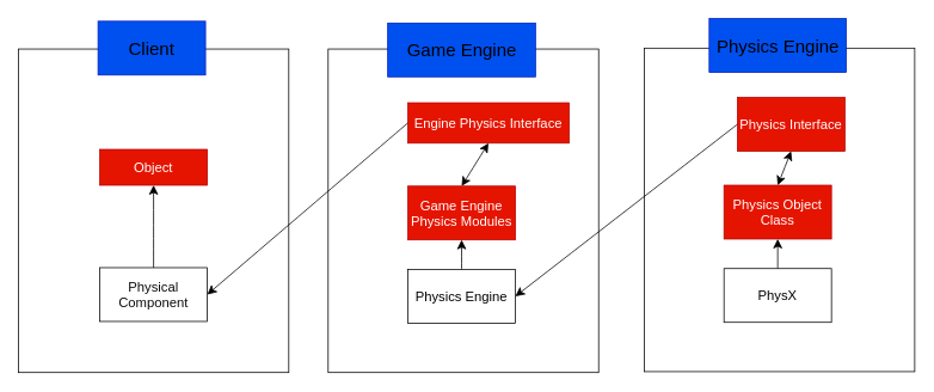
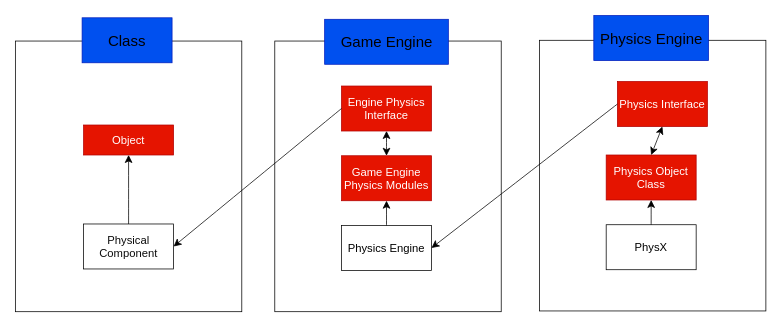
  <mxCell id="0" />
  <mxCell id="1" parent="0" />
  <mxCell id="2" value="" style="group" vertex="1" connectable="0" parent="1"><mxGeometry x="719" y="22" width="302" height="392" as="geometry" /></mxCell>
  <mxCell id="3" value="" style="rounded=0;whiteSpace=wrap;html=1;movable=1;resizable=1;rotatable=1;deletable=1;editable=1;locked=0;connectable=1;" vertex="1" parent="2"><mxGeometry y="31" width="302" height="361" as="geometry" /></mxCell>
  <mxCell id="4" value="&lt;font style=&quot;color: light-dark(rgb(0, 0, 0), rgb(1, 1, 1)); font-size: 20px;&quot;&gt;Physics Engine&lt;/font&gt;" style="rounded=0;whiteSpace=wrap;html=1;fillColor=light-dark(#0050EF,#5F45C8);fontColor=#ffffff;strokeColor=#001DBC;movable=1;resizable=1;rotatable=1;deletable=1;editable=1;locked=0;connectable=1;" vertex="1" parent="2"><mxGeometry x="72.5" y="-2" width="153" height="60" as="geometry" /></mxCell>
  <mxCell id="5" value="&lt;font style=&quot;color: light-dark(rgb(0, 0, 0), rgb(11, 11, 11)); font-size: 15px;&quot;&gt;PhysX&lt;/font&gt;" style="rounded=0;whiteSpace=wrap;html=1;fillColor=light-dark(#FFFFFF,#A2A2A2);movable=1;resizable=1;rotatable=1;deletable=1;editable=1;locked=0;connectable=1;" vertex="1" parent="2"><mxGeometry x="89" y="277" width="120" height="60" as="geometry" /></mxCell>
  <mxCell id="6" value="&lt;font style=&quot;font-size: 15px;&quot;&gt;Physics Interface&lt;/font&gt;" style="rounded=0;whiteSpace=wrap;html=1;fillColor=light-dark(#E51400,#4C46FF);fontColor=#ffffff;strokeColor=#B20000;movable=1;resizable=1;rotatable=1;deletable=1;editable=1;locked=0;connectable=1;" vertex="1" parent="2"><mxGeometry x="104" y="86" width="120" height="60" as="geometry" /></mxCell>
  <mxCell id="7" value="&lt;font style=&quot;font-size: 15px;&quot;&gt;Physics Object Class&lt;/font&gt;" style="rounded=0;whiteSpace=wrap;html=1;fillColor=#e51400;fontColor=#ffffff;strokeColor=#B20000;movable=1;resizable=1;rotatable=1;deletable=1;editable=1;locked=0;connectable=1;" vertex="1" parent="2"><mxGeometry x="89" y="184" width="120" height="60" as="geometry" /></mxCell>
  <mxCell id="8" value="" style="endArrow=classic;startArrow=classic;html=1;rounded=0;fontSize=12;startSize=8;endSize=8;curved=1;entryX=0.5;entryY=1;entryDx=0;entryDy=0;exitX=0.5;exitY=0;exitDx=0;exitDy=0;movable=1;resizable=1;rotatable=1;deletable=1;editable=1;locked=0;connectable=1;" edge="1" parent="2" source="7" target="6"><mxGeometry width="50" height="50" relative="1" as="geometry"><mxPoint x="299" y="311" as="sourcePoint" /><mxPoint x="299" y="278" as="targetPoint" /></mxGeometry></mxCell>
  <mxCell id="9" value="" style="endArrow=classic;html=1;rounded=0;fontSize=12;startSize=8;endSize=8;curved=1;entryX=0.5;entryY=1;entryDx=0;entryDy=0;exitX=0.5;exitY=0;exitDx=0;exitDy=0;" edge="1" parent="2" source="5" target="7"><mxGeometry width="50" height="50" relative="1" as="geometry"><mxPoint x="-423" y="240" as="sourcePoint" /><mxPoint x="-373" y="190" as="targetPoint" /></mxGeometry></mxCell>
  <mxCell id="10" value="" style="group" vertex="1" connectable="0" parent="1"><mxGeometry x="366" y="23" width="302" height="392" as="geometry" /></mxCell>
  <mxCell id="11" value="" style="rounded=0;whiteSpace=wrap;html=1;movable=1;resizable=1;rotatable=1;deletable=1;editable=1;locked=0;connectable=1;" vertex="1" parent="10"><mxGeometry y="31" width="302" height="361" as="geometry" /></mxCell>
  <mxCell id="12" value="&lt;font style=&quot;font-size: 20px;&quot;&gt;&lt;font style=&quot;color: light-dark(rgb(0, 0, 0), rgb(1, 1, 1));&quot;&gt;Game&lt;/font&gt;&lt;span style=&quot;color: light-dark(rgb(0, 0, 0), rgb(1, 1, 1)); background-color: transparent;&quot;&gt;&amp;nbsp;Engine&lt;/span&gt;&lt;/font&gt;" style="rounded=0;whiteSpace=wrap;html=1;fillColor=light-dark(#0050EF,#5F45C8);fontColor=#ffffff;strokeColor=#001DBC;movable=1;resizable=1;rotatable=1;deletable=1;editable=1;locked=0;connectable=1;" vertex="1" parent="10"><mxGeometry x="66.5" y="2" width="165" height="60" as="geometry" /></mxCell>
  <mxCell id="13" value="&lt;font style=&quot;color: light-dark(rgb(0, 0, 0), rgb(11, 11, 11)); font-size: 15px;&quot;&gt;Physics Engine&lt;/font&gt;" style="rounded=0;whiteSpace=wrap;html=1;fillColor=light-dark(#FFFFFF,#A2A2A2);movable=1;resizable=1;rotatable=1;deletable=1;editable=1;locked=0;connectable=1;" vertex="1" parent="10"><mxGeometry x="89" y="277" width="120" height="60" as="geometry" /></mxCell>
- <mxCell id="14" value="&lt;font style=&quot;font-size: 15px;&quot;&gt;Engine Physics Interface&lt;/font&gt;" style="rounded=0;whiteSpace=wrap;html=1;fillColor=light-dark(#E51400,#4C46FF);fontColor=#ffffff;strokeColor=#B20000;movable=1;resizable=1;rotatable=1;deletable=1;editable=1;locked=0;connectable=1;" vertex="1" parent="10"><mxGeometry x="89" y="91" width="180" height="45" as="geometry" /></mxCell>
+ <mxCell id="14" value="&lt;font style=&quot;font-size: 15px;&quot;&gt;Engine Physics Interface&lt;/font&gt;" style="rounded=0;whiteSpace=wrap;html=1;fillColor=light-dark(#E51400,#4C46FF);fontColor=#ffffff;strokeColor=#B20000;movable=1;resizable=1;rotatable=1;deletable=1;editable=1;locked=0;connectable=1;" vertex="1" parent="10"><mxGeometry x="89" y="91" width="120" height="60" as="geometry" /></mxCell>
  <mxCell id="15" value="&lt;font style=&quot;font-size: 15px;&quot;&gt;Game Engine Physics Modules&lt;/font&gt;" style="rounded=0;whiteSpace=wrap;html=1;fillColor=#e51400;fontColor=#ffffff;strokeColor=#B20000;movable=1;resizable=1;rotatable=1;deletable=1;editable=1;locked=0;connectable=1;" vertex="1" parent="10"><mxGeometry x="89" y="184" width="120" height="60" as="geometry" /></mxCell>
  <mxCell id="16" value="" style="endArrow=classic;startArrow=classic;html=1;rounded=0;fontSize=12;startSize=8;endSize=8;curved=1;entryX=0.5;entryY=1;entryDx=0;entryDy=0;exitX=0.5;exitY=0;exitDx=0;exitDy=0;movable=1;resizable=1;rotatable=1;deletable=1;editable=1;locked=0;connectable=1;" edge="1" parent="10" source="15" target="14"><mxGeometry width="50" height="50" relative="1" as="geometry"><mxPoint x="299" y="311" as="sourcePoint" /><mxPoint x="299" y="278" as="targetPoint" /></mxGeometry></mxCell>
  <mxCell id="17" value="" style="endArrow=classic;html=1;rounded=0;fontSize=12;startSize=8;endSize=8;curved=1;entryX=0.5;entryY=1;entryDx=0;entryDy=0;exitX=0.5;exitY=0;exitDx=0;exitDy=0;" edge="1" parent="10" source="13" target="15"><mxGeometry width="50" height="50" relative="1" as="geometry"><mxPoint x="14" y="240" as="sourcePoint" /><mxPoint x="64" y="190" as="targetPoint" /></mxGeometry></mxCell>
  <mxCell id="18" value="" style="group" vertex="1" connectable="0" parent="1"><mxGeometry x="20" y="23" width="302" height="392" as="geometry" /></mxCell>
  <mxCell id="19" value="" style="rounded=0;whiteSpace=wrap;html=1;movable=1;resizable=1;rotatable=1;deletable=1;editable=1;locked=0;connectable=1;" vertex="1" parent="18"><mxGeometry y="31" width="302" height="361" as="geometry" /></mxCell>
- <mxCell id="20" value="&lt;font style=&quot;color: light-dark(rgb(0, 0, 0), rgb(1, 1, 1)); font-size: 20px;&quot;&gt;Client&lt;/font&gt;" style="rounded=0;whiteSpace=wrap;html=1;fillColor=light-dark(#0050EF,#5F45C8);fontColor=#ffffff;strokeColor=#001DBC;movable=1;resizable=1;rotatable=1;deletable=1;editable=1;locked=0;connectable=1;" vertex="1" parent="18"><mxGeometry x="89" width="120" height="60" as="geometry" /></mxCell>
+ <mxCell id="20" value="&lt;font style=&quot;color: light-dark(rgb(0, 0, 0), rgb(1, 1, 1)); font-size: 20px;&quot;&gt;Class&lt;/font&gt;" style="rounded=0;whiteSpace=wrap;html=1;fillColor=light-dark(#0050EF,#5F45C8);fontColor=#ffffff;strokeColor=#001DBC;movable=1;resizable=1;rotatable=1;deletable=1;editable=1;locked=0;connectable=1;" vertex="1" parent="18"><mxGeometry x="89" width="120" height="60" as="geometry" /></mxCell>
  <mxCell id="21" value="&lt;font style=&quot;color: light-dark(rgb(11, 11, 11), rgb(0, 0, 0)); font-size: 15px;&quot;&gt;Physical Component&lt;/font&gt;" style="rounded=0;whiteSpace=wrap;html=1;fillColor=light-dark(#FFFFFF,#A2A2A2);movable=1;resizable=1;rotatable=1;deletable=1;editable=1;locked=0;connectable=1;" vertex="1" parent="18"><mxGeometry x="91" y="275" width="120" height="60" as="geometry" /></mxCell>
  <mxCell id="22" value="&lt;font style=&quot;font-size: 15px;&quot;&gt;Object&lt;/font&gt;" style="rounded=0;whiteSpace=wrap;html=1;fillColor=#e51400;fontColor=#ffffff;strokeColor=#B20000;movable=1;resizable=1;rotatable=1;deletable=1;editable=1;locked=0;connectable=1;" vertex="1" parent="18"><mxGeometry x="91" y="143" width="120" height="40" as="geometry" /></mxCell>
  <mxCell id="23" value="" style="endArrow=classic;html=1;rounded=0;fontSize=12;startSize=8;endSize=8;curved=1;entryX=0.5;entryY=1;entryDx=0;entryDy=0;exitX=0.5;exitY=0;exitDx=0;exitDy=0;" edge="1" parent="18" source="21" target="22"><mxGeometry width="50" height="50" relative="1" as="geometry"><mxPoint x="415" y="241" as="sourcePoint" /><mxPoint x="465" y="191" as="targetPoint" /></mxGeometry></mxCell>
  <mxCell id="24" value="" style="endArrow=classic;html=1;rounded=0;fontSize=12;startSize=8;endSize=8;curved=1;exitX=0;exitY=0.5;exitDx=0;exitDy=0;entryX=1;entryY=0.5;entryDx=0;entryDy=0;" edge="1" parent="1" source="6" target="13"><mxGeometry width="50" height="50" relative="1" as="geometry"><mxPoint x="380" y="263" as="sourcePoint" /><mxPoint x="430" y="213" as="targetPoint" /></mxGeometry></mxCell>
  <mxCell id="25" value="" style="endArrow=classic;html=1;rounded=0;fontSize=12;startSize=8;endSize=8;curved=1;entryX=1;entryY=0.5;entryDx=0;entryDy=0;exitX=0;exitY=0.5;exitDx=0;exitDy=0;" edge="1" parent="1" source="14" target="21"><mxGeometry width="50" height="50" relative="1" as="geometry"><mxPoint x="380" y="263" as="sourcePoint" /><mxPoint x="430" y="213" as="targetPoint" /></mxGeometry></mxCell>
